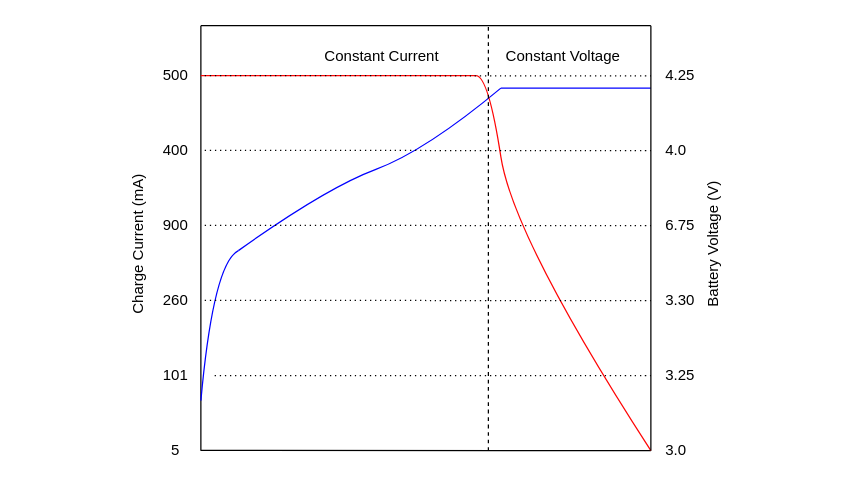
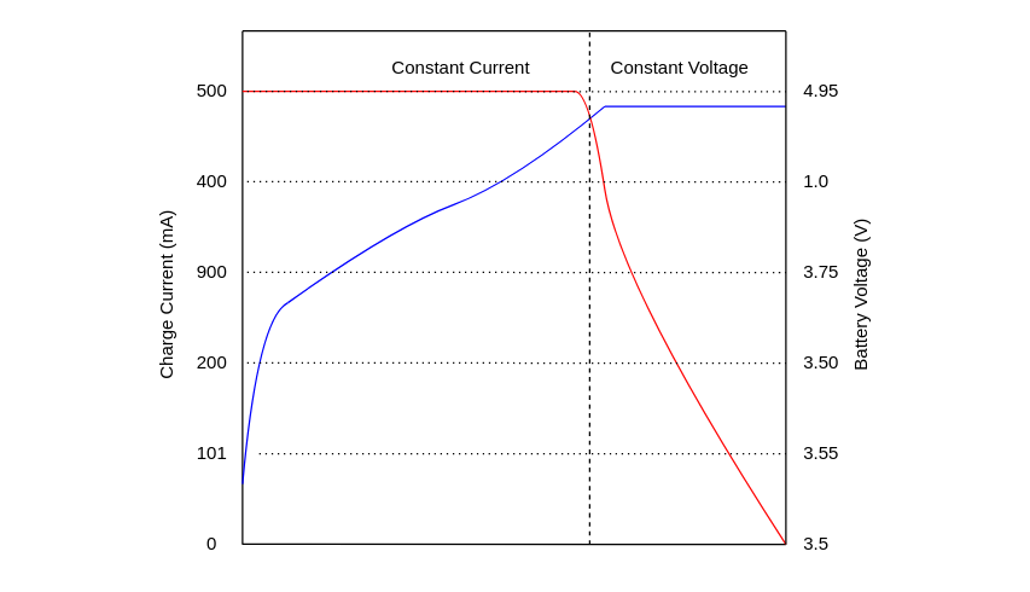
  <mxCell id="0" />
  <mxCell id="1" parent="0" />
  <mxCell id="2" value="" style="endArrow=none;html=1;rounded=0;" edge="1" parent="1"><mxGeometry width="50" height="50" relative="1" as="geometry"><mxPoint x="160" y="360" as="sourcePoint" /><mxPoint x="160" y="20" as="targetPoint" /></mxGeometry></mxCell>
  <mxCell id="3" value="" style="endArrow=none;html=1;rounded=0;" edge="1" parent="1"><mxGeometry width="50" height="50" relative="1" as="geometry"><mxPoint x="160" y="359.8" as="sourcePoint" /><mxPoint x="520" y="360" as="targetPoint" /></mxGeometry></mxCell>
  <mxCell id="4" value="" style="endArrow=none;html=1;rounded=0;curved=1;strokeColor=#0000FF;" edge="1" parent="1"><mxGeometry width="50" height="50" relative="1" as="geometry"><mxPoint x="160" y="320" as="sourcePoint" /><mxPoint x="190" y="200" as="targetPoint" /><Array as="points"><mxPoint x="170" y="210" /></Array></mxGeometry></mxCell>
  <mxCell id="5" value="" style="endArrow=none;html=1;rounded=0;curved=1;strokeColor=#0000FF;" edge="1" parent="1"><mxGeometry width="50" height="50" relative="1" as="geometry"><mxPoint x="190" y="200" as="sourcePoint" /><mxPoint x="400" y="70" as="targetPoint" /><Array as="points"><mxPoint x="260" y="150" /><mxPoint x="340" y="120" /></Array></mxGeometry></mxCell>
  <mxCell id="6" value="" style="endArrow=none;html=1;rounded=0;curved=1;strokeColor=#0000FF;" edge="1" parent="1"><mxGeometry width="50" height="50" relative="1" as="geometry"><mxPoint x="400" y="70" as="sourcePoint" /><mxPoint x="520" y="70" as="targetPoint" /></mxGeometry></mxCell>
  <mxCell id="7" value="" style="endArrow=none;html=1;rounded=0;strokeColor=#FF0505;curved=1;" edge="1" parent="1"><mxGeometry width="50" height="50" relative="1" as="geometry"><mxPoint x="160" y="60" as="sourcePoint" /><mxPoint x="380" y="60" as="targetPoint" /></mxGeometry></mxCell>
  <mxCell id="8" value="" style="endArrow=none;html=1;rounded=0;strokeColor=#FF0505;curved=1;" edge="1" parent="1"><mxGeometry width="50" height="50" relative="1" as="geometry"><mxPoint x="520" y="360" as="sourcePoint" /><mxPoint x="380" y="60" as="targetPoint" /><Array as="points"><mxPoint x="410" y="190" /><mxPoint x="390" y="60" /></Array></mxGeometry></mxCell>
  <mxCell id="9" value="Constant Current" style="text;html=1;strokeColor=none;fillColor=none;align=center;verticalAlign=middle;whiteSpace=wrap;rounded=0;" vertex="1" parent="1"><mxGeometry x="245" y="30" width="120" height="30" as="geometry" /></mxCell>
  <mxCell id="10" value="Constant Voltage" style="text;html=1;strokeColor=none;fillColor=none;align=center;verticalAlign=middle;whiteSpace=wrap;rounded=0;" vertex="1" parent="1"><mxGeometry x="390" y="30" width="120" height="30" as="geometry" /></mxCell>
  <mxCell id="11" value="" style="endArrow=none;html=1;rounded=0;strokeColor=#000000;curved=1;" edge="1" parent="1"><mxGeometry width="50" height="50" relative="1" as="geometry"><mxPoint x="520" y="20" as="sourcePoint" /><mxPoint x="160" y="20" as="targetPoint" /></mxGeometry></mxCell>
  <mxCell id="12" value="" style="endArrow=none;html=1;rounded=0;strokeColor=#000000;curved=1;" edge="1" parent="1"><mxGeometry width="50" height="50" relative="1" as="geometry"><mxPoint x="520" y="20" as="sourcePoint" /><mxPoint x="520" y="360" as="targetPoint" /></mxGeometry></mxCell>
  <mxCell id="13" value="500" style="text;html=1;strokeColor=none;fillColor=none;align=center;verticalAlign=middle;whiteSpace=wrap;rounded=0;" vertex="1" parent="1"><mxGeometry x="110" y="50" width="60" height="20" as="geometry" /></mxCell>
  <mxCell id="14" value="400" style="text;html=1;strokeColor=none;fillColor=none;align=center;verticalAlign=middle;whiteSpace=wrap;rounded=0;" vertex="1" parent="1"><mxGeometry x="110" y="110" width="60" height="20" as="geometry" /></mxCell>
  <mxCell id="15" value="900" style="text;html=1;strokeColor=none;fillColor=none;align=center;verticalAlign=middle;whiteSpace=wrap;rounded=0;" vertex="1" parent="1"><mxGeometry x="110" y="170" width="60" height="20" as="geometry" /></mxCell>
- <mxCell id="16" value="260" style="text;html=1;strokeColor=none;fillColor=none;align=center;verticalAlign=middle;whiteSpace=wrap;rounded=0;" vertex="1" parent="1"><mxGeometry x="110" y="230" width="60" height="20" as="geometry" /></mxCell>
+ <mxCell id="16" value="200" style="text;html=1;strokeColor=none;fillColor=none;align=center;verticalAlign=middle;whiteSpace=wrap;rounded=0;" vertex="1" parent="1"><mxGeometry x="110" y="230" width="60" height="20" as="geometry" /></mxCell>
  <mxCell id="17" value="101" style="text;html=1;strokeColor=none;fillColor=none;align=center;verticalAlign=middle;whiteSpace=wrap;rounded=0;" vertex="1" parent="1"><mxGeometry x="110" y="290" width="60" height="20" as="geometry" /></mxCell>
- <mxCell id="18" value="5" style="text;html=1;strokeColor=none;fillColor=none;align=center;verticalAlign=middle;whiteSpace=wrap;rounded=0;" vertex="1" parent="1"><mxGeometry x="110" y="350" width="60" height="20" as="geometry" /></mxCell>
+ <mxCell id="18" value="0" style="text;html=1;strokeColor=none;fillColor=none;align=center;verticalAlign=middle;whiteSpace=wrap;rounded=0;" vertex="1" parent="1"><mxGeometry x="110" y="350" width="60" height="20" as="geometry" /></mxCell>
  <mxCell id="19" value="" style="endArrow=none;dashed=1;html=1;dashPattern=1 3;strokeWidth=1;rounded=0;curved=1;entryX=1;entryY=0.5;entryDx=0;entryDy=0;" edge="1" parent="1" target="17"><mxGeometry width="50" height="50" relative="1" as="geometry"><mxPoint x="520" y="300" as="sourcePoint" /><mxPoint x="60" y="285" as="targetPoint" /></mxGeometry></mxCell>
  <mxCell id="20" value="" style="endArrow=none;dashed=1;html=1;dashPattern=1 3;strokeWidth=1;rounded=0;curved=1;entryX=1;entryY=0.5;entryDx=0;entryDy=0;" edge="1" parent="1"><mxGeometry width="50" height="50" relative="1" as="geometry"><mxPoint x="520" y="240" as="sourcePoint" /><mxPoint x="160" y="239.8" as="targetPoint" /></mxGeometry></mxCell>
  <mxCell id="21" value="" style="endArrow=none;dashed=1;html=1;dashPattern=1 3;strokeWidth=1;rounded=0;curved=1;entryX=1;entryY=0.5;entryDx=0;entryDy=0;" edge="1" parent="1"><mxGeometry width="50" height="50" relative="1" as="geometry"><mxPoint x="520" y="180" as="sourcePoint" /><mxPoint x="160" y="179.8" as="targetPoint" /></mxGeometry></mxCell>
  <mxCell id="22" value="" style="endArrow=none;dashed=1;html=1;dashPattern=1 3;strokeWidth=1;rounded=0;curved=1;entryX=1;entryY=0.5;entryDx=0;entryDy=0;" edge="1" parent="1"><mxGeometry width="50" height="50" relative="1" as="geometry"><mxPoint x="520" y="120" as="sourcePoint" /><mxPoint x="160" y="119.8" as="targetPoint" /></mxGeometry></mxCell>
  <mxCell id="23" value="" style="endArrow=none;dashed=1;html=1;dashPattern=1 3;strokeWidth=1;rounded=0;curved=1;entryX=1;entryY=0.5;entryDx=0;entryDy=0;" edge="1" parent="1"><mxGeometry width="50" height="50" relative="1" as="geometry"><mxPoint x="520" y="60.2" as="sourcePoint" /><mxPoint x="160" y="60" as="targetPoint" /></mxGeometry></mxCell>
- <mxCell id="24" value="4.25" style="text;html=1;strokeColor=none;fillColor=none;align=left;verticalAlign=middle;whiteSpace=wrap;rounded=0;" vertex="1" parent="1"><mxGeometry x="530" y="50" width="60" height="20" as="geometry" /></mxCell>
- <mxCell id="25" value="4.0" style="text;html=1;strokeColor=none;fillColor=none;align=left;verticalAlign=middle;whiteSpace=wrap;rounded=0;" vertex="1" parent="1"><mxGeometry x="530" y="110" width="60" height="20" as="geometry" /></mxCell>
- <mxCell id="26" value="6.75" style="text;html=1;strokeColor=none;fillColor=none;align=left;verticalAlign=middle;whiteSpace=wrap;rounded=0;" vertex="1" parent="1"><mxGeometry x="530" y="170" width="60" height="20" as="geometry" /></mxCell>
- <mxCell id="27" value="3.30" style="text;html=1;strokeColor=none;fillColor=none;align=left;verticalAlign=middle;whiteSpace=wrap;rounded=0;" vertex="1" parent="1"><mxGeometry x="530" y="230" width="60" height="20" as="geometry" /></mxCell>
- <mxCell id="28" value="3.25" style="text;html=1;strokeColor=none;fillColor=none;align=left;verticalAlign=middle;whiteSpace=wrap;rounded=0;" vertex="1" parent="1"><mxGeometry x="530" y="290" width="60" height="20" as="geometry" /></mxCell>
- <mxCell id="29" value="3.0" style="text;html=1;strokeColor=none;fillColor=none;align=left;verticalAlign=middle;whiteSpace=wrap;rounded=0;" vertex="1" parent="1"><mxGeometry x="530" y="350" width="60" height="20" as="geometry" /></mxCell>
+ <mxCell id="24" value="4.95" style="text;html=1;strokeColor=none;fillColor=none;align=left;verticalAlign=middle;whiteSpace=wrap;rounded=0;" vertex="1" parent="1"><mxGeometry x="530" y="50" width="60" height="20" as="geometry" /></mxCell>
+ <mxCell id="25" value="1.0" style="text;html=1;strokeColor=none;fillColor=none;align=left;verticalAlign=middle;whiteSpace=wrap;rounded=0;" vertex="1" parent="1"><mxGeometry x="530" y="110" width="60" height="20" as="geometry" /></mxCell>
+ <mxCell id="26" value="3.75" style="text;html=1;strokeColor=none;fillColor=none;align=left;verticalAlign=middle;whiteSpace=wrap;rounded=0;" vertex="1" parent="1"><mxGeometry x="530" y="170" width="60" height="20" as="geometry" /></mxCell>
+ <mxCell id="27" value="3.50" style="text;html=1;strokeColor=none;fillColor=none;align=left;verticalAlign=middle;whiteSpace=wrap;rounded=0;" vertex="1" parent="1"><mxGeometry x="530" y="230" width="60" height="20" as="geometry" /></mxCell>
+ <mxCell id="28" value="3.55" style="text;html=1;strokeColor=none;fillColor=none;align=left;verticalAlign=middle;whiteSpace=wrap;rounded=0;" vertex="1" parent="1"><mxGeometry x="530" y="290" width="60" height="20" as="geometry" /></mxCell>
+ <mxCell id="29" value="3.5" style="text;html=1;strokeColor=none;fillColor=none;align=left;verticalAlign=middle;whiteSpace=wrap;rounded=0;" vertex="1" parent="1"><mxGeometry x="530" y="350" width="60" height="20" as="geometry" /></mxCell>
  <mxCell id="30" value="Charge Current (mA)" style="text;html=1;strokeColor=none;fillColor=none;align=center;verticalAlign=middle;whiteSpace=wrap;rounded=0;rotation=-90;" vertex="1" parent="1"><mxGeometry x="20" y="180" width="180" height="30" as="geometry" /></mxCell>
  <mxCell id="31" value="Battery Voltage (V)" style="text;html=1;strokeColor=none;fillColor=none;align=center;verticalAlign=middle;whiteSpace=wrap;rounded=0;rotation=-90;" vertex="1" parent="1"><mxGeometry x="480" y="180" width="180" height="30" as="geometry" /></mxCell>
  <mxCell id="32" value="" style="endArrow=none;dashed=1;html=1;rounded=0;strokeColor=#000000;strokeWidth=1;curved=1;" edge="1" parent="1"><mxGeometry width="50" height="50" relative="1" as="geometry"><mxPoint x="390" y="360" as="sourcePoint" /><mxPoint x="390" y="20" as="targetPoint" /></mxGeometry></mxCell>
